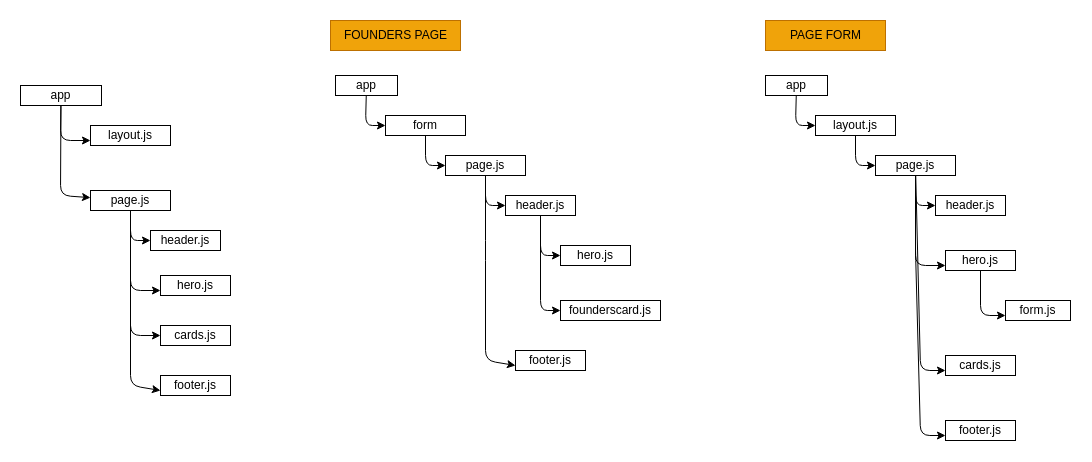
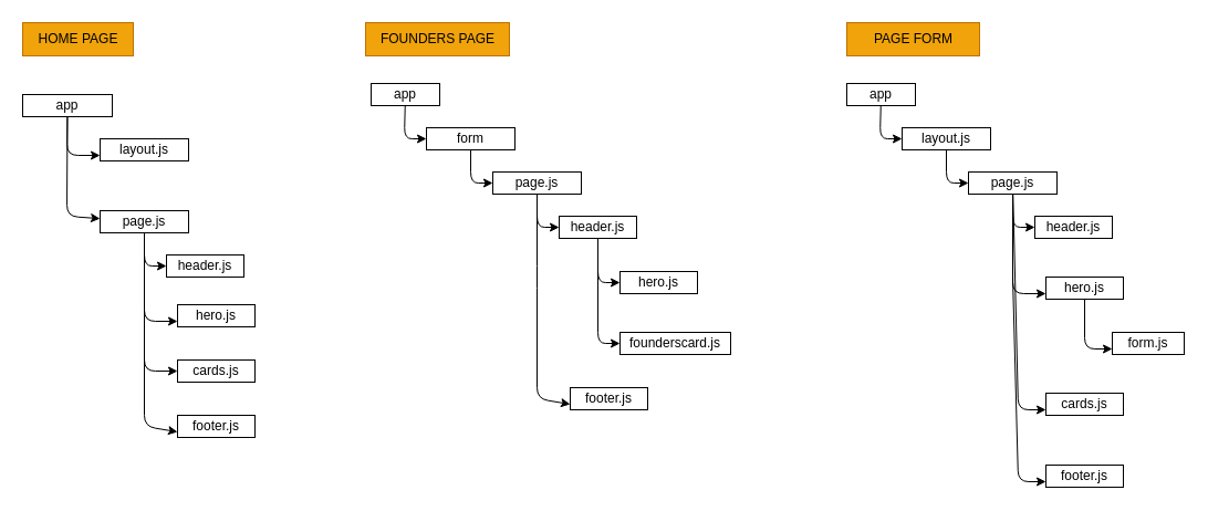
  <mxCell id="0" />
  <mxCell id="1" parent="0" />
  <mxCell id="2" style="edgeStyle=none;html=1;entryX=0;entryY=0.5;entryDx=0;entryDy=0;" parent="1" source="3" target="5" edge="1"><mxGeometry relative="1" as="geometry"><Array as="points"><mxPoint x="365" y="125" /></Array></mxGeometry></mxCell>
  <mxCell id="3" value="app" style="rounded=0;whiteSpace=wrap;html=1;" parent="1" vertex="1"><mxGeometry x="335" y="75" width="62" height="20" as="geometry" /></mxCell>
  <mxCell id="4" style="edgeStyle=none;html=1;entryX=0;entryY=0.5;entryDx=0;entryDy=0;" parent="1" source="5" target="12" edge="1"><mxGeometry relative="1" as="geometry"><mxPoint x="445" y="165" as="targetPoint" /><Array as="points"><mxPoint x="425" y="165" /></Array></mxGeometry></mxCell>
  <mxCell id="5" value="form" style="rounded=0;whiteSpace=wrap;html=1;" parent="1" vertex="1"><mxGeometry x="385" y="115" width="80" height="20" as="geometry" /></mxCell>
  <mxCell id="6" style="edgeStyle=none;html=1;" parent="1" source="8" target="25" edge="1"><mxGeometry relative="1" as="geometry"><Array as="points"><mxPoint x="60" y="195" /></Array><mxPoint x="90" y="192.5" as="targetPoint" /></mxGeometry></mxCell>
  <mxCell id="7" style="edgeStyle=none;html=1;entryX=0;entryY=0.75;entryDx=0;entryDy=0;" parent="1" source="8" target="9" edge="1"><mxGeometry relative="1" as="geometry"><Array as="points"><mxPoint x="60" y="140" /></Array></mxGeometry></mxCell>
  <mxCell id="8" value="app" style="rounded=0;whiteSpace=wrap;html=1;" parent="1" vertex="1"><mxGeometry x="20" y="85" width="81" height="20" as="geometry" /></mxCell>
  <mxCell id="9" value="layout.js" style="rounded=0;whiteSpace=wrap;html=1;" parent="1" vertex="1"><mxGeometry x="90" y="125" width="80" height="20" as="geometry" /></mxCell>
  <mxCell id="10" style="edgeStyle=none;html=1;entryX=0;entryY=0.5;entryDx=0;entryDy=0;" parent="1" source="12" target="15" edge="1"><mxGeometry relative="1" as="geometry"><mxPoint x="505" y="205" as="targetPoint" /><Array as="points"><mxPoint x="485" y="205" /></Array></mxGeometry></mxCell>
  <mxCell id="11" style="edgeStyle=none;html=1;entryX=0;entryY=0.75;entryDx=0;entryDy=0;" parent="1" source="12" target="16" edge="1"><mxGeometry relative="1" as="geometry"><Array as="points"><mxPoint x="485" y="250" /><mxPoint x="485" y="360" /></Array></mxGeometry></mxCell>
  <mxCell id="12" value="page.js" style="rounded=0;whiteSpace=wrap;html=1;" parent="1" vertex="1"><mxGeometry x="445" y="155" width="80" height="20" as="geometry" /></mxCell>
  <mxCell id="13" style="edgeStyle=none;html=1;entryX=0;entryY=0.5;entryDx=0;entryDy=0;" edge="1" parent="1" source="15" target="19"><mxGeometry relative="1" as="geometry"><Array as="points"><mxPoint x="540" y="255" /></Array></mxGeometry></mxCell>
  <mxCell id="14" style="edgeStyle=none;html=1;entryX=0;entryY=0.5;entryDx=0;entryDy=0;" edge="1" parent="1" source="15" target="20"><mxGeometry relative="1" as="geometry"><Array as="points"><mxPoint x="540" y="310" /></Array></mxGeometry></mxCell>
  <mxCell id="15" value="header.js" style="rounded=0;whiteSpace=wrap;html=1;" parent="1" vertex="1"><mxGeometry x="505" y="195" width="70" height="20" as="geometry" /></mxCell>
  <mxCell id="16" value="footer.js" style="rounded=0;whiteSpace=wrap;html=1;" parent="1" vertex="1"><mxGeometry x="515" y="350" width="70" height="20" as="geometry" /></mxCell>
+ <mxCell id="17" value="HOME PAGE" style="text;html=1;align=center;verticalAlign=middle;resizable=0;points=[];autosize=1;strokeColor=#BD7000;fillColor=#f0a30a;fontColor=#000000;" parent="1" vertex="1"><mxGeometry x="20" y="20" width="100" height="30" as="geometry" /></mxCell>
  <mxCell id="18" value="FOUNDERS PAGE" style="text;html=1;align=center;verticalAlign=middle;resizable=0;points=[];autosize=1;strokeColor=#BD7000;fillColor=#f0a30a;fontColor=#000000;" parent="1" vertex="1"><mxGeometry x="330" y="20" width="130" height="30" as="geometry" /></mxCell>
  <mxCell id="19" value="hero.js" style="rounded=0;whiteSpace=wrap;html=1;" vertex="1" parent="1"><mxGeometry x="560" y="245" width="70" height="20" as="geometry" /></mxCell>
  <mxCell id="20" value="founderscard.js" style="rounded=0;whiteSpace=wrap;html=1;" vertex="1" parent="1"><mxGeometry x="560" y="300" width="100" height="20" as="geometry" /></mxCell>
  <mxCell id="21" style="edgeStyle=none;html=1;entryX=0;entryY=0.5;entryDx=0;entryDy=0;" edge="1" parent="1" source="25" target="26"><mxGeometry relative="1" as="geometry"><mxPoint x="150" y="230" as="targetPoint" /><Array as="points"><mxPoint x="130" y="240" /></Array></mxGeometry></mxCell>
  <mxCell id="22" style="edgeStyle=none;html=1;entryX=0;entryY=0.75;entryDx=0;entryDy=0;" edge="1" parent="1" source="25" target="27"><mxGeometry relative="1" as="geometry"><Array as="points"><mxPoint x="130" y="275" /><mxPoint x="130" y="385" /></Array></mxGeometry></mxCell>
  <mxCell id="23" style="edgeStyle=none;html=1;entryX=0;entryY=0.75;entryDx=0;entryDy=0;" edge="1" parent="1" source="25" target="28"><mxGeometry relative="1" as="geometry"><Array as="points"><mxPoint x="130" y="290" /></Array></mxGeometry></mxCell>
  <mxCell id="24" style="edgeStyle=none;html=1;entryX=0;entryY=0.5;entryDx=0;entryDy=0;" edge="1" parent="1" source="25" target="29"><mxGeometry relative="1" as="geometry"><Array as="points"><mxPoint x="130" y="335" /></Array></mxGeometry></mxCell>
  <mxCell id="25" value="page.js" style="rounded=0;whiteSpace=wrap;html=1;" vertex="1" parent="1"><mxGeometry x="90" y="190" width="80" height="20" as="geometry" /></mxCell>
  <mxCell id="26" value="header.js" style="rounded=0;whiteSpace=wrap;html=1;" vertex="1" parent="1"><mxGeometry x="150" y="230" width="70" height="20" as="geometry" /></mxCell>
  <mxCell id="27" value="footer.js" style="rounded=0;whiteSpace=wrap;html=1;" vertex="1" parent="1"><mxGeometry x="160" y="375" width="70" height="20" as="geometry" /></mxCell>
  <mxCell id="28" value="hero.js" style="rounded=0;whiteSpace=wrap;html=1;" vertex="1" parent="1"><mxGeometry x="160" y="275" width="70" height="20" as="geometry" /></mxCell>
  <mxCell id="29" value="cards.js" style="rounded=0;whiteSpace=wrap;html=1;" vertex="1" parent="1"><mxGeometry x="160" y="325" width="70" height="20" as="geometry" /></mxCell>
  <mxCell id="30" style="edgeStyle=none;html=1;entryX=0;entryY=0.5;entryDx=0;entryDy=0;" edge="1" parent="1" source="31" target="33"><mxGeometry relative="1" as="geometry"><Array as="points"><mxPoint x="795" y="125" /></Array></mxGeometry></mxCell>
  <mxCell id="31" value="app" style="rounded=0;whiteSpace=wrap;html=1;" vertex="1" parent="1"><mxGeometry x="765" y="75" width="62" height="20" as="geometry" /></mxCell>
  <mxCell id="32" style="edgeStyle=none;html=1;entryX=0;entryY=0.5;entryDx=0;entryDy=0;" edge="1" parent="1" source="33" target="38"><mxGeometry relative="1" as="geometry"><mxPoint x="875" y="165" as="targetPoint" /><Array as="points"><mxPoint x="855" y="165" /></Array></mxGeometry></mxCell>
  <mxCell id="33" value="layout.js" style="rounded=0;whiteSpace=wrap;html=1;" vertex="1" parent="1"><mxGeometry x="815" y="115" width="80" height="20" as="geometry" /></mxCell>
  <mxCell id="34" style="edgeStyle=none;html=1;entryX=0;entryY=0.5;entryDx=0;entryDy=0;" edge="1" parent="1" source="38" target="39"><mxGeometry relative="1" as="geometry"><mxPoint x="935" y="205" as="targetPoint" /><Array as="points"><mxPoint x="915" y="205" /></Array></mxGeometry></mxCell>
  <mxCell id="35" style="edgeStyle=none;html=1;entryX=0;entryY=0.75;entryDx=0;entryDy=0;" edge="1" parent="1" source="38" target="40"><mxGeometry relative="1" as="geometry"><Array as="points"><mxPoint x="915" y="250" /><mxPoint x="920" y="435" /></Array></mxGeometry></mxCell>
  <mxCell id="36" style="edgeStyle=none;html=1;entryX=0;entryY=0.75;entryDx=0;entryDy=0;" edge="1" parent="1" source="38" target="43"><mxGeometry relative="1" as="geometry"><Array as="points"><mxPoint x="915" y="265" /></Array></mxGeometry></mxCell>
  <mxCell id="37" style="edgeStyle=none;html=1;entryX=0;entryY=0.75;entryDx=0;entryDy=0;fontColor=#FFFFFF;" edge="1" parent="1" source="38" target="45"><mxGeometry relative="1" as="geometry"><Array as="points"><mxPoint x="920" y="370" /></Array></mxGeometry></mxCell>
  <mxCell id="38" value="page.js" style="rounded=0;whiteSpace=wrap;html=1;" vertex="1" parent="1"><mxGeometry x="875" y="155" width="80" height="20" as="geometry" /></mxCell>
  <mxCell id="39" value="header.js" style="rounded=0;whiteSpace=wrap;html=1;" vertex="1" parent="1"><mxGeometry x="935" y="195" width="70" height="20" as="geometry" /></mxCell>
  <mxCell id="40" value="footer.js" style="rounded=0;whiteSpace=wrap;html=1;" vertex="1" parent="1"><mxGeometry x="945" y="420" width="70" height="20" as="geometry" /></mxCell>
  <mxCell id="41" value="PAGE FORM" style="text;html=1;align=center;verticalAlign=middle;resizable=0;points=[];autosize=1;strokeColor=#BD7000;fillColor=#f0a30a;fontColor=#000000;" vertex="1" parent="1"><mxGeometry x="765" y="20" width="120" height="30" as="geometry" /></mxCell>
  <mxCell id="42" style="edgeStyle=none;html=1;entryX=0;entryY=0.75;entryDx=0;entryDy=0;" edge="1" parent="1" source="43" target="44"><mxGeometry relative="1" as="geometry"><Array as="points"><mxPoint x="980" y="315" /></Array></mxGeometry></mxCell>
  <mxCell id="43" value="hero.js" style="rounded=0;whiteSpace=wrap;html=1;" vertex="1" parent="1"><mxGeometry x="945" y="250" width="70" height="20" as="geometry" /></mxCell>
  <mxCell id="44" value="form.js" style="rounded=0;whiteSpace=wrap;html=1;" vertex="1" parent="1"><mxGeometry x="1005" y="300" width="65" height="20" as="geometry" /></mxCell>
  <mxCell id="45" value="cards.js" style="rounded=0;whiteSpace=wrap;html=1;" vertex="1" parent="1"><mxGeometry x="945" y="355" width="70" height="20" as="geometry" /></mxCell>
